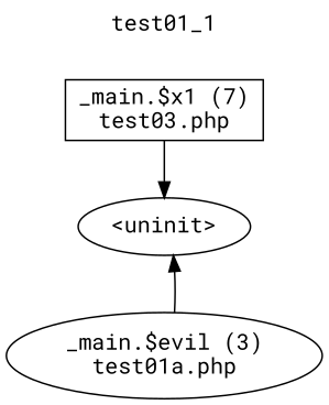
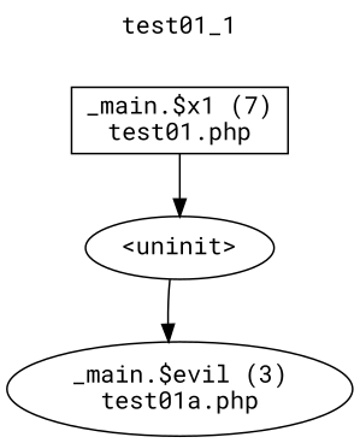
  digraph {
    fontname="Roboto Mono"
    label=test01_1
    labelloc=t
    node [fontname="Roboto Mono" shape=ellipse]
    edge [fontname="Roboto Mono"]
-   n1 [label="_main.$x1 (7)\ntest03.php" shape=box]
+   n1 [label="_main.$x1 (7)\ntest01.php" shape=box]
    n2 [label="<uninit>"]
    n3 [label="_main.$evil (3)\ntest01a.php"]
    n1 -> n2
-   n3 -> n2
+   n2 -> n3
  }
